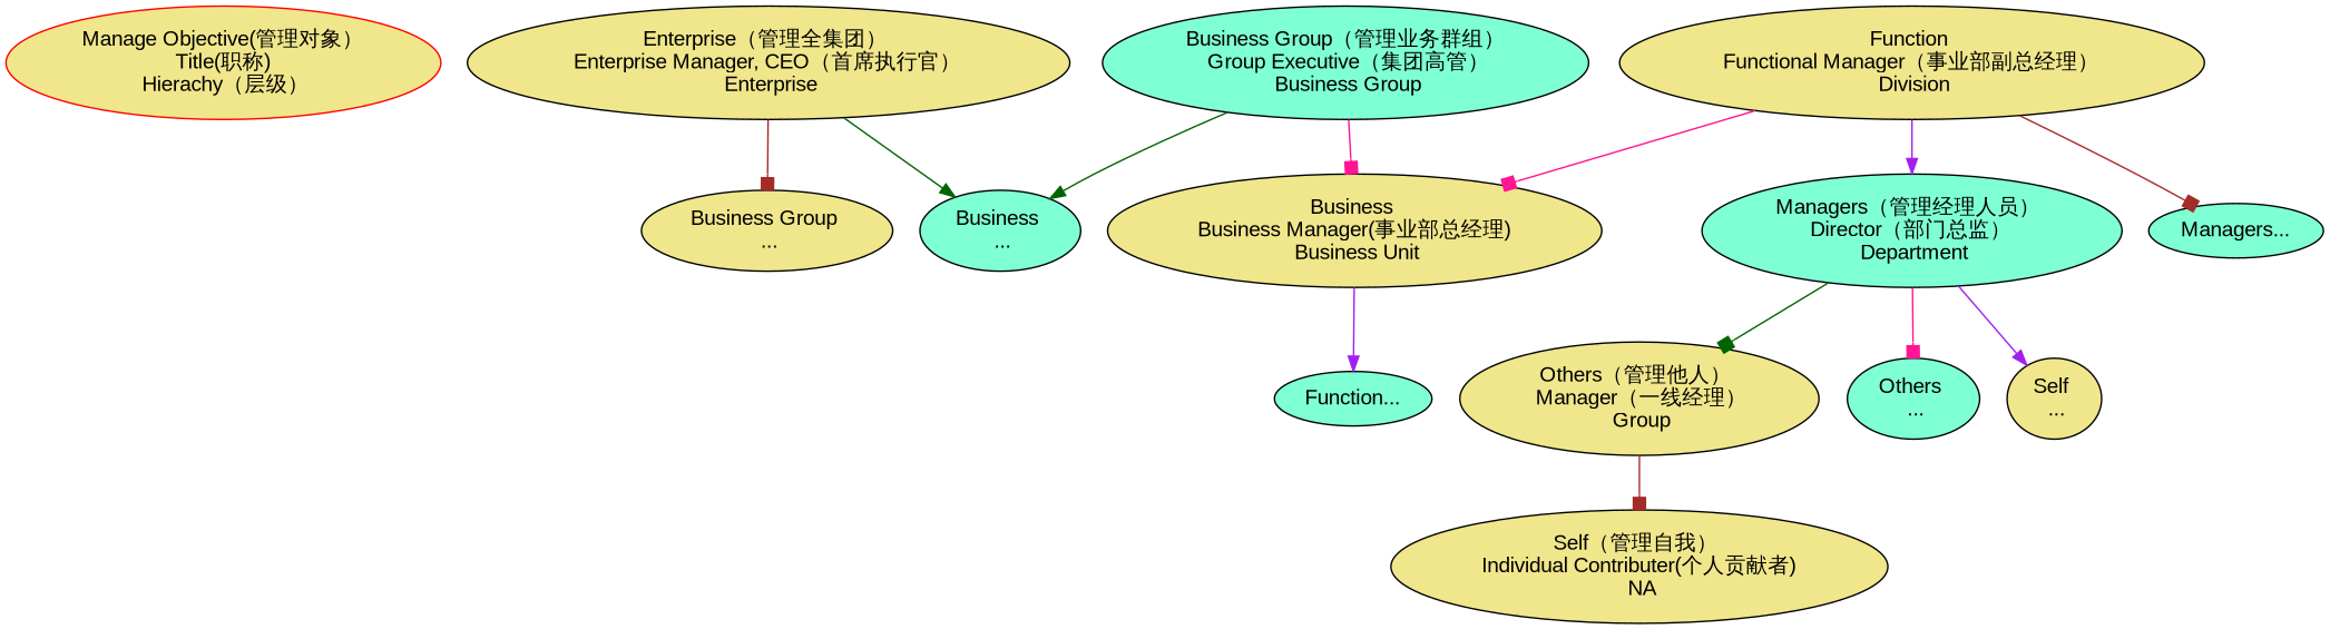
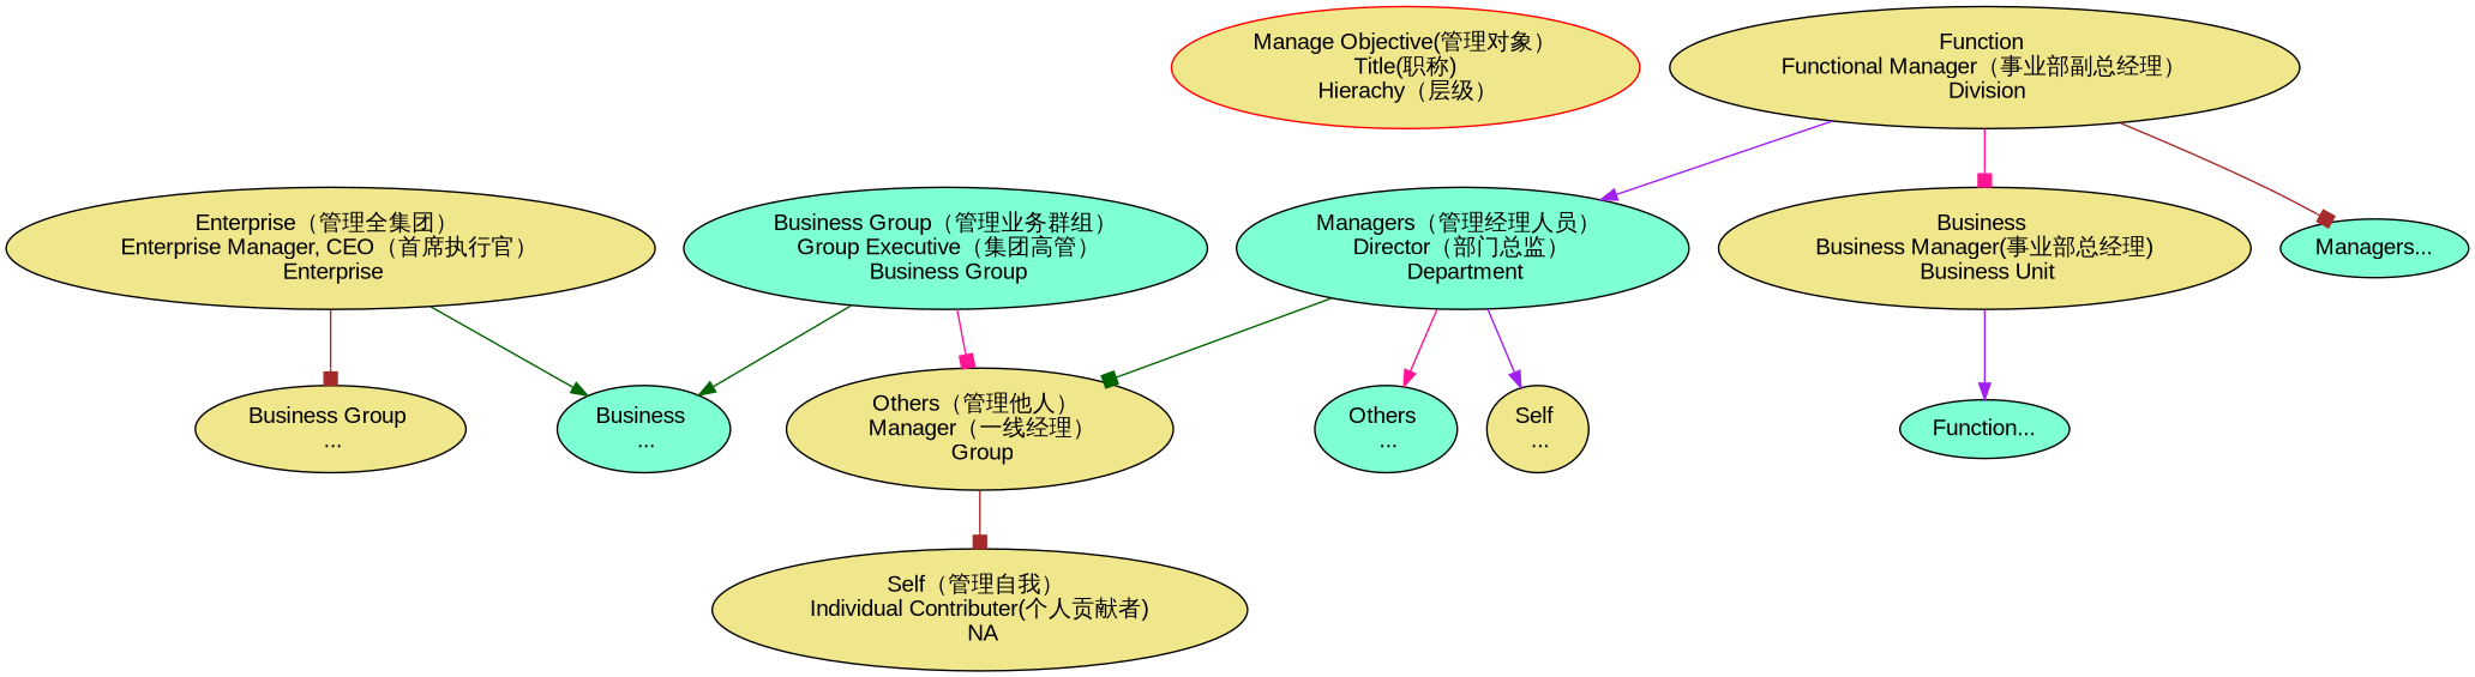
  digraph {
    fontname="Liberation Sans"
    node [fillcolor=khaki fontname="Liberation Sans" style=filled]
    edge [arrowhead=box color=brown fontname="Liberation Sans"]
    n1 [color=red label="Manage Objective(管理对象）\n Title(职称) \n Hierachy（层级）"]
    n2 [label="Enterprise（管理全集团） \n Enterprise Manager, CEO（首席执行官） \n Enterprise"]
    n3 [label="Business Group \n ..."]
    n4 [fillcolor=aquamarine label="Business \n ..."]
    n5 [fillcolor=aquamarine label="Business Group（管理业务群组）\n Group Executive（集团高管）\n Business Group"]
    n6 [label="Business \n Business Manager(事业部总经理) \n Business Unit"]
    n7 [fillcolor=aquamarine label="Function..."]
    n8 [label="Function \n Functional Manager（事业部副总经理） \n Division"]
    n9 [fillcolor=aquamarine label="Managers（管理经理人员） \n Director（部门总监） \n Department"]
    n10 [fillcolor=aquamarine label="Managers..."]
    n11 [label="Others（管理他人） \n  Manager（一线经理） \n Group"]
    n12 [fillcolor=aquamarine label="Others \n ..."]
    n13 [label="Self \n ..."]
    n14 [label="Self（管理自我） \n Individual Contributer(个人贡献者) \n NA"]
    n2 -> n3
    n2 -> n4 [arrowhead=normal color=darkgreen]
    n5 -> n4 [arrowhead=normal color=darkgreen]
-   n5 -> n6 [color=deeppink]
+   n5 -> n11 [color=deeppink]
    n6 -> n7 [arrowhead=normal color=purple]
    n8 -> n6 [color=deeppink]
    n8 -> n9 [arrowhead=normal color=purple]
    n8 -> n10
    n9 -> n11 [color=darkgreen]
-   n9 -> n12 [color=deeppink]
+   n9 -> n12 [arrowhead=normal color=deeppink]
    n9 -> n13 [arrowhead=normal color=purple]
    n11 -> n14
  }
